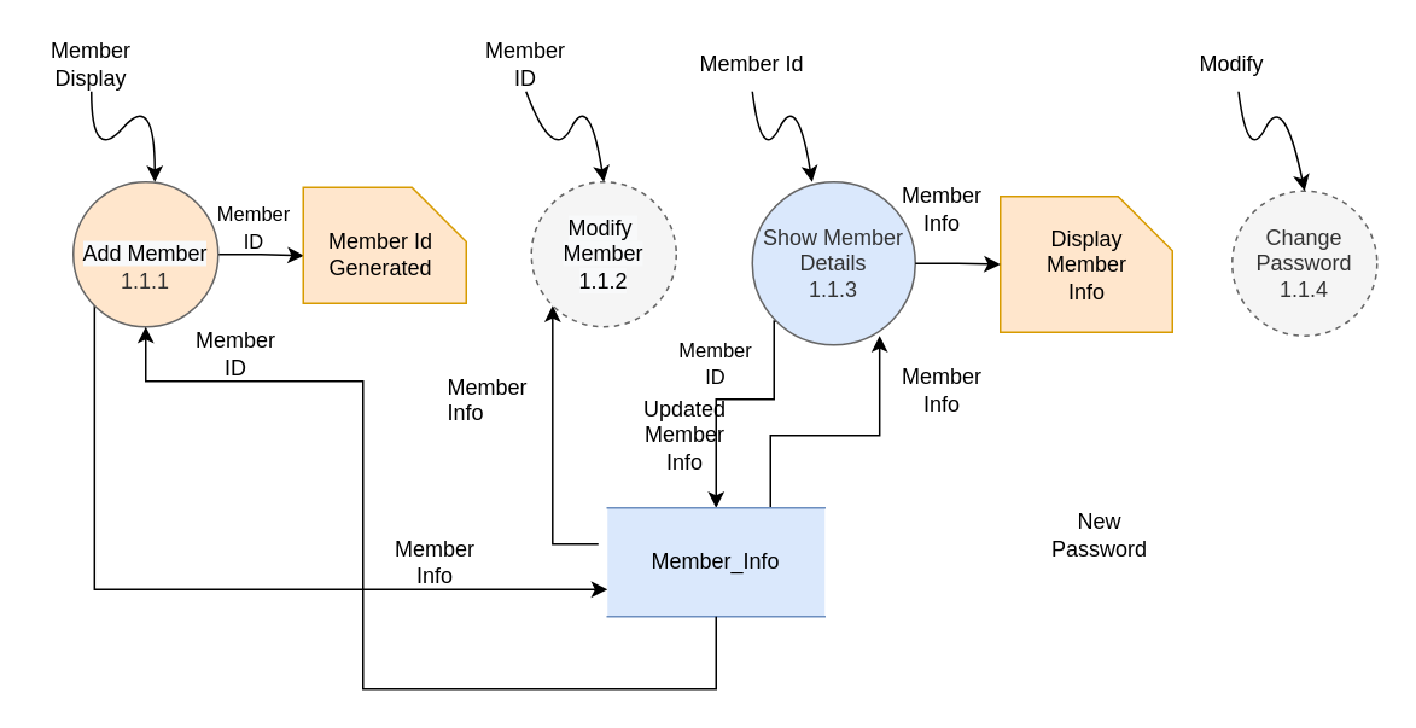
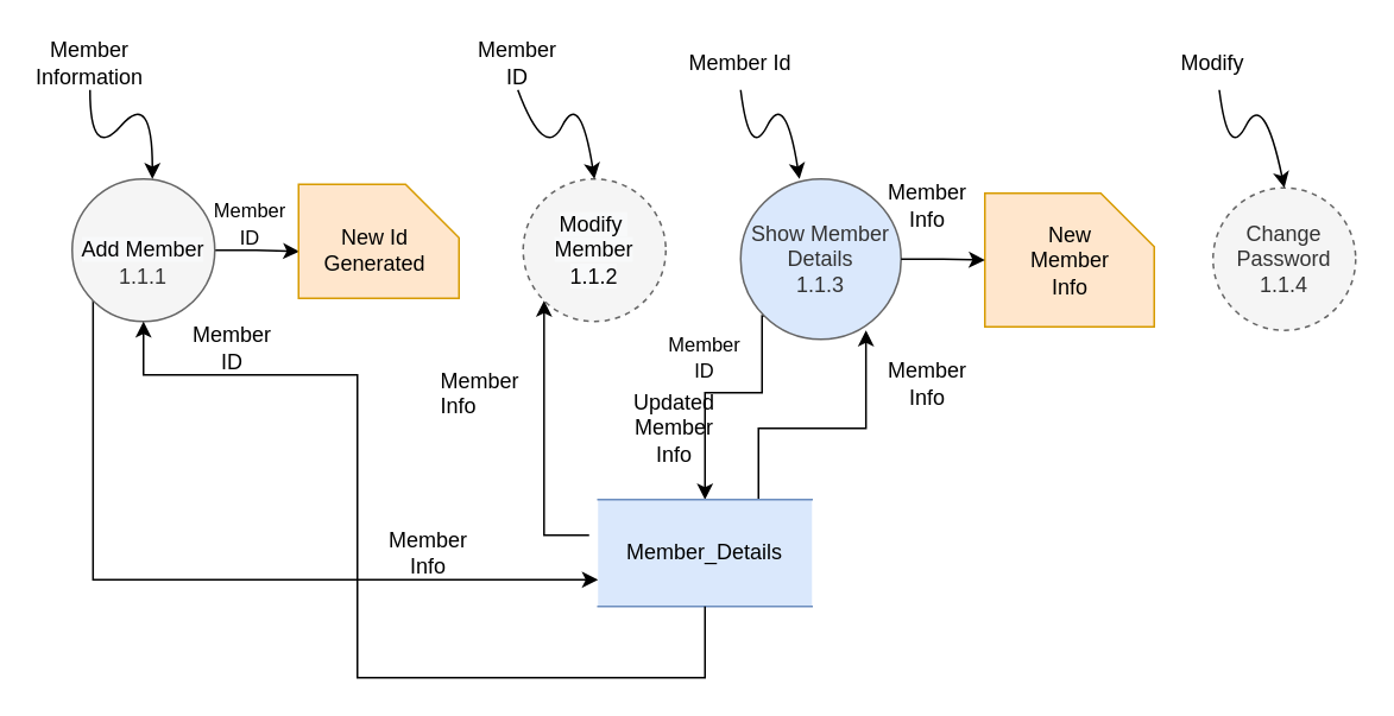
  <mxCell id="0" />
  <mxCell id="1" parent="0" />
  <mxCell id="2" value="&lt;span style=&quot;color: rgb(0 , 0 , 0) ; font-family: &amp;quot;helvetica&amp;quot; ; font-size: 12px ; font-style: normal ; font-weight: 400 ; letter-spacing: normal ; text-align: center ; text-indent: 0px ; text-transform: none ; word-spacing: 0px ; background-color: rgb(248 , 249 , 250) ; display: inline ; float: none&quot;&gt;Modify&amp;nbsp; Member&lt;br&gt;1.1.2&lt;br&gt;&lt;/span&gt;" style="ellipse;whiteSpace=wrap;html=1;aspect=fixed;fillColor=#f5f5f5;fontColor=#333333;strokeColor=#666666;dashed=1;" parent="1" vertex="1"><mxGeometry x="293" y="100" width="80" height="80" as="geometry" /></mxCell>
  <mxCell id="3" style="edgeStyle=orthogonalEdgeStyle;rounded=0;orthogonalLoop=1;jettySize=auto;html=1;exitX=0;exitY=1;exitDx=0;exitDy=0;entryX=0.5;entryY=0;entryDx=0;entryDy=0;fontSize=11;" parent="1" source="4" target="10" edge="1"><mxGeometry relative="1" as="geometry"><Array as="points"><mxPoint x="427" y="220" /><mxPoint x="395" y="220" /></Array></mxGeometry></mxCell>
  <mxCell id="4" value="Show Member&lt;br&gt;Details&lt;br&gt;1.1.3" style="ellipse;whiteSpace=wrap;html=1;aspect=fixed;fillColor=#dae8fc;fontColor=#333333;strokeColor=#666666;" parent="1" vertex="1"><mxGeometry x="415" y="100" width="90" height="90" as="geometry" /></mxCell>
  <mxCell id="5" style="edgeStyle=orthogonalEdgeStyle;rounded=0;orthogonalLoop=1;jettySize=auto;html=1;exitX=0;exitY=1;exitDx=0;exitDy=0;entryX=0;entryY=0.75;entryDx=0;entryDy=0;" parent="1" source="7" target="10" edge="1"><mxGeometry relative="1" as="geometry"><mxPoint x="330" y="330" as="targetPoint" /><Array as="points"><mxPoint x="52" y="325" /></Array></mxGeometry></mxCell>
  <mxCell id="6" style="edgeStyle=orthogonalEdgeStyle;rounded=0;orthogonalLoop=1;jettySize=auto;html=1;exitX=1;exitY=0.5;exitDx=0;exitDy=0;entryX=0.589;entryY=0.996;entryDx=0;entryDy=0;entryPerimeter=0;" parent="1" source="7" target="21" edge="1"><mxGeometry relative="1" as="geometry" /></mxCell>
- <mxCell id="7" value="&lt;br&gt;&lt;span style=&quot;color: rgb(0, 0, 0); font-family: helvetica; font-size: 12px; font-style: normal; font-weight: 400; letter-spacing: normal; text-align: center; text-indent: 0px; text-transform: none; word-spacing: 0px; background-color: rgb(248, 249, 250); display: inline; float: none;&quot;&gt;Add Member&lt;/span&gt;&lt;br&gt;1.1.1" style="ellipse;whiteSpace=wrap;html=1;aspect=fixed;fillColor=#ffe6cc;strokeColor=#666666;fontColor=#333333;" parent="1" vertex="1"><mxGeometry x="40" y="100" width="80" height="80" as="geometry" /></mxCell>
+ <mxCell id="7" value="&lt;br&gt;&lt;span style=&quot;color: rgb(0, 0, 0); font-family: helvetica; font-size: 12px; font-style: normal; font-weight: 400; letter-spacing: normal; text-align: center; text-indent: 0px; text-transform: none; word-spacing: 0px; background-color: rgb(248, 249, 250); display: inline; float: none;&quot;&gt;Add Member&lt;/span&gt;&lt;br&gt;1.1.1" style="ellipse;whiteSpace=wrap;html=1;aspect=fixed;fillColor=#f5f5f5;strokeColor=#666666;fontColor=#333333;" parent="1" vertex="1"><mxGeometry x="40" y="100" width="80" height="80" as="geometry" /></mxCell>
  <mxCell id="8" style="edgeStyle=orthogonalEdgeStyle;rounded=0;orthogonalLoop=1;jettySize=auto;html=1;exitX=0.75;exitY=0;exitDx=0;exitDy=0;entryX=0.781;entryY=0.944;entryDx=0;entryDy=0;entryPerimeter=0;fontSize=11;" parent="1" source="10" target="4" edge="1"><mxGeometry relative="1" as="geometry"><Array as="points"><mxPoint x="425" y="240" /><mxPoint x="485" y="240" /></Array></mxGeometry></mxCell>
  <mxCell id="9" style="edgeStyle=orthogonalEdgeStyle;rounded=0;orthogonalLoop=1;jettySize=auto;html=1;entryX=0;entryY=1;entryDx=0;entryDy=0;" parent="1" target="2" edge="1"><mxGeometry relative="1" as="geometry"><mxPoint x="330" y="300" as="sourcePoint" /><Array as="points"><mxPoint x="305" y="300" /></Array></mxGeometry></mxCell>
- <mxCell id="10" value="Member_Info" style="shape=partialRectangle;whiteSpace=wrap;html=1;left=0;right=0;fillColor=#dae8fc;strokeColor=#6c8ebf;" parent="1" vertex="1"><mxGeometry x="335" y="280" width="120" height="60" as="geometry" /></mxCell>
+ <mxCell id="10" value="Member_Details" style="shape=partialRectangle;whiteSpace=wrap;html=1;left=0;right=0;fillColor=#dae8fc;strokeColor=#6c8ebf;" parent="1" vertex="1"><mxGeometry x="335" y="280" width="120" height="60" as="geometry" /></mxCell>
  <mxCell id="11" value="Member ID" style="text;html=1;strokeColor=none;fillColor=none;align=center;verticalAlign=middle;whiteSpace=wrap;rounded=0;" parent="1" vertex="1"><mxGeometry x="260" y="20" width="60" height="30" as="geometry" /></mxCell>
  <mxCell id="12" value="" style="curved=1;endArrow=classic;html=1;rounded=0;entryX=0.5;entryY=0;entryDx=0;entryDy=0;exitX=0.5;exitY=1;exitDx=0;exitDy=0;" parent="1" source="11" target="2" edge="1"><mxGeometry width="50" height="50" relative="1" as="geometry"><mxPoint x="265" y="30" as="sourcePoint" /><mxPoint x="365" y="80" as="targetPoint" /><Array as="points"><mxPoint x="305" y="90" /><mxPoint x="325" y="50" /></Array></mxGeometry></mxCell>
  <mxCell id="13" value="" style="curved=1;endArrow=classic;html=1;rounded=0;entryX=0.5;entryY=0;entryDx=0;entryDy=0;startArrow=none;exitX=0.5;exitY=1;exitDx=0;exitDy=0;" parent="1" source="14" edge="1"><mxGeometry width="50" height="50" relative="1" as="geometry"><mxPoint x="415" y="60" as="sourcePoint" /><mxPoint x="448" y="100" as="targetPoint" /><Array as="points"><mxPoint x="420" y="90" /><mxPoint x="440" y="50" /></Array></mxGeometry></mxCell>
  <mxCell id="14" value="Member Id" style="text;html=1;strokeColor=none;fillColor=none;align=center;verticalAlign=middle;whiteSpace=wrap;rounded=0;" parent="1" vertex="1"><mxGeometry x="385" y="20" width="60" height="30" as="geometry" /></mxCell>
  <mxCell id="15" value="" style="curved=1;endArrow=classic;html=1;rounded=0;exitX=0.5;exitY=1;exitDx=0;exitDy=0;startArrow=none;" parent="1" source="16" edge="1"><mxGeometry width="50" height="50" relative="1" as="geometry"><mxPoint x="50" y="50" as="sourcePoint" /><mxPoint x="85" y="100" as="targetPoint" /><Array as="points"><mxPoint x="50" y="90" /><mxPoint x="85" y="50" /></Array></mxGeometry></mxCell>
- <mxCell id="16" value="Member Display" style="text;html=1;strokeColor=none;fillColor=none;align=center;verticalAlign=middle;whiteSpace=wrap;rounded=0;" parent="1" vertex="1"><mxGeometry x="20" y="20" width="60" height="30" as="geometry" /></mxCell>
+ <mxCell id="16" value="Member Information" style="text;html=1;strokeColor=none;fillColor=none;align=center;verticalAlign=middle;whiteSpace=wrap;rounded=0;" parent="1" vertex="1"><mxGeometry x="20" y="20" width="60" height="30" as="geometry" /></mxCell>
  <mxCell id="17" value="" style="shape=card;whiteSpace=wrap;html=1;rotation=90;fillColor=#ffe6cc;strokeColor=#d79b00;" parent="1" vertex="1"><mxGeometry x="562" y="98" width="75" height="95" as="geometry" /></mxCell>
  <mxCell id="18" value="" style="edgeStyle=orthogonalEdgeStyle;rounded=0;orthogonalLoop=1;jettySize=auto;html=1;" parent="1" source="4" target="17" edge="1"><mxGeometry relative="1" as="geometry" /></mxCell>
- <mxCell id="19" value="Display Member Info" style="text;html=1;strokeColor=none;fillColor=none;align=center;verticalAlign=middle;whiteSpace=wrap;rounded=0;" parent="1" vertex="1"><mxGeometry x="569.5" y="130.5" width="60" height="30" as="geometry" /></mxCell>
+ <mxCell id="19" value="New Member Info" style="text;html=1;strokeColor=none;fillColor=none;align=center;verticalAlign=middle;whiteSpace=wrap;rounded=0;" parent="1" vertex="1"><mxGeometry x="569.5" y="130.5" width="60" height="30" as="geometry" /></mxCell>
  <mxCell id="20" style="edgeStyle=orthogonalEdgeStyle;rounded=0;orthogonalLoop=1;jettySize=auto;html=1;exitX=0.5;exitY=1;exitDx=0;exitDy=0;entryX=0.5;entryY=1;entryDx=0;entryDy=0;" parent="1" source="10" target="7" edge="1"><mxGeometry relative="1" as="geometry"><mxPoint x="80" y="185" as="targetPoint" /><Array as="points"><mxPoint x="395" y="380" /><mxPoint x="200" y="380" /><mxPoint x="200" y="210" /><mxPoint x="80" y="210" /></Array><mxPoint x="230" y="417" as="sourcePoint" /></mxGeometry></mxCell>
  <mxCell id="21" value="" style="shape=card;whiteSpace=wrap;html=1;rotation=90;fillColor=#ffe6cc;strokeColor=#d79b00;" parent="1" vertex="1"><mxGeometry x="180" y="90" width="64" height="90" as="geometry" /></mxCell>
- <mxCell id="22" value="Member Id&lt;br&gt;Generated" style="text;html=1;strokeColor=none;fillColor=none;align=center;verticalAlign=middle;whiteSpace=wrap;rounded=0;" parent="1" vertex="1"><mxGeometry x="180" y="125" width="60" height="30" as="geometry" /></mxCell>
+ <mxCell id="22" value="New Id&lt;br&gt;Generated" style="text;html=1;strokeColor=none;fillColor=none;align=center;verticalAlign=middle;whiteSpace=wrap;rounded=0;" parent="1" vertex="1"><mxGeometry x="180" y="125" width="60" height="30" as="geometry" /></mxCell>
  <mxCell id="23" value="Member Info" style="text;html=1;strokeColor=none;fillColor=none;align=center;verticalAlign=middle;whiteSpace=wrap;rounded=0;" parent="1" vertex="1"><mxGeometry x="210" y="295" width="60" height="30" as="geometry" /></mxCell>
  <mxCell id="24" value="Updated&lt;br&gt;Member Info" style="text;html=1;strokeColor=none;fillColor=none;align=center;verticalAlign=middle;whiteSpace=wrap;rounded=0;" parent="1" vertex="1"><mxGeometry x="348" y="225" width="60" height="30" as="geometry" /></mxCell>
  <mxCell id="25" value="Member ID" style="text;html=1;strokeColor=none;fillColor=none;align=center;verticalAlign=middle;whiteSpace=wrap;rounded=0;" parent="1" vertex="1"><mxGeometry x="100" y="180" width="60" height="30" as="geometry" /></mxCell>
  <mxCell id="26" value="&lt;font style=&quot;font-size: 11px&quot;&gt;Member&lt;br&gt;ID&lt;/font&gt;" style="text;html=1;strokeColor=none;fillColor=none;align=center;verticalAlign=middle;whiteSpace=wrap;rounded=0;" parent="1" vertex="1"><mxGeometry x="110" y="110" width="60" height="30" as="geometry" /></mxCell>
  <mxCell id="27" value="&lt;font style=&quot;font-size: 11px&quot;&gt;Member &lt;br&gt;ID&lt;/font&gt;" style="text;html=1;strokeColor=none;fillColor=none;align=center;verticalAlign=middle;whiteSpace=wrap;rounded=0;" parent="1" vertex="1"><mxGeometry x="365" y="185" width="60" height="30" as="geometry" /></mxCell>
  <mxCell id="28" value="Member Info" style="text;html=1;strokeColor=none;fillColor=none;align=center;verticalAlign=middle;whiteSpace=wrap;rounded=0;" parent="1" vertex="1"><mxGeometry x="490" y="200" width="60" height="30" as="geometry" /></mxCell>
  <mxCell id="29" value="Member Info" style="text;html=1;strokeColor=none;fillColor=none;align=center;verticalAlign=middle;whiteSpace=wrap;rounded=0;" parent="1" vertex="1"><mxGeometry x="490" y="100" width="60" height="30" as="geometry" /></mxCell>
  <mxCell id="30" value="&lt;span style=&quot;color: rgb(0, 0, 0); font-family: Helvetica; font-size: 12px; font-style: normal; font-variant-ligatures: normal; font-variant-caps: normal; font-weight: 400; letter-spacing: normal; orphans: 2; text-align: center; text-indent: 0px; text-transform: none; widows: 2; word-spacing: 0px; -webkit-text-stroke-width: 0px; text-decoration-thickness: initial; text-decoration-style: initial; text-decoration-color: initial; float: none; display: inline !important;&quot;&gt;Member&lt;br&gt;Info&lt;/span&gt;" style="text;whiteSpace=wrap;html=1;" parent="1" vertex="1"><mxGeometry x="245" y="200" width="90" height="40" as="geometry" /></mxCell>
  <mxCell id="31" value="Change Password&lt;br&gt;1.1.4" style="ellipse;whiteSpace=wrap;html=1;aspect=fixed;fillColor=#f5f5f5;fontColor=#333333;strokeColor=#666666;dashed=1;" parent="1" vertex="1"><mxGeometry x="680" y="105" width="80" height="80" as="geometry" /></mxCell>
  <mxCell id="32" value="Modify" style="text;html=1;strokeColor=none;fillColor=none;align=center;verticalAlign=middle;whiteSpace=wrap;rounded=0;" parent="1" vertex="1"><mxGeometry x="650" y="20" width="60" height="30" as="geometry" /></mxCell>
  <mxCell id="33" value="" style="curved=1;endArrow=classic;html=1;rounded=0;entryX=0.5;entryY=0;entryDx=0;entryDy=0;startArrow=none;exitX=0.5;exitY=1;exitDx=0;exitDy=0;" parent="1" target="31" edge="1"><mxGeometry width="50" height="50" relative="1" as="geometry"><mxPoint x="683.5" y="50" as="sourcePoint" /><mxPoint x="716.5" y="100" as="targetPoint" /><Array as="points"><mxPoint x="688.5" y="90" /><mxPoint x="708.5" y="50" /></Array></mxGeometry></mxCell>
- <mxCell id="34" value="New Password" style="text;html=1;strokeColor=none;fillColor=none;align=center;verticalAlign=middle;whiteSpace=wrap;rounded=0;" parent="1" vertex="1"><mxGeometry x="577" y="280" width="60" height="30" as="geometry" /></mxCell>
